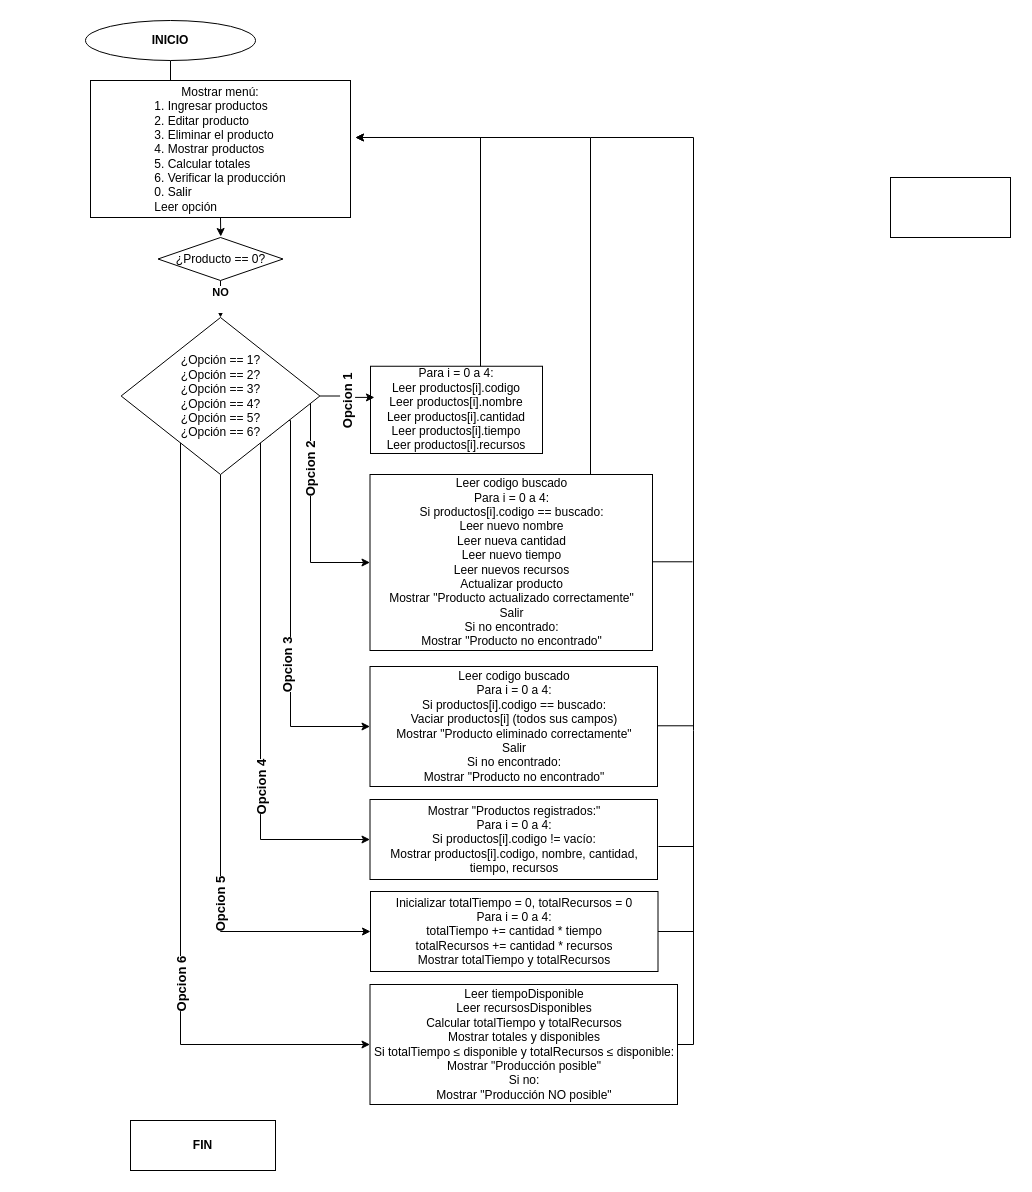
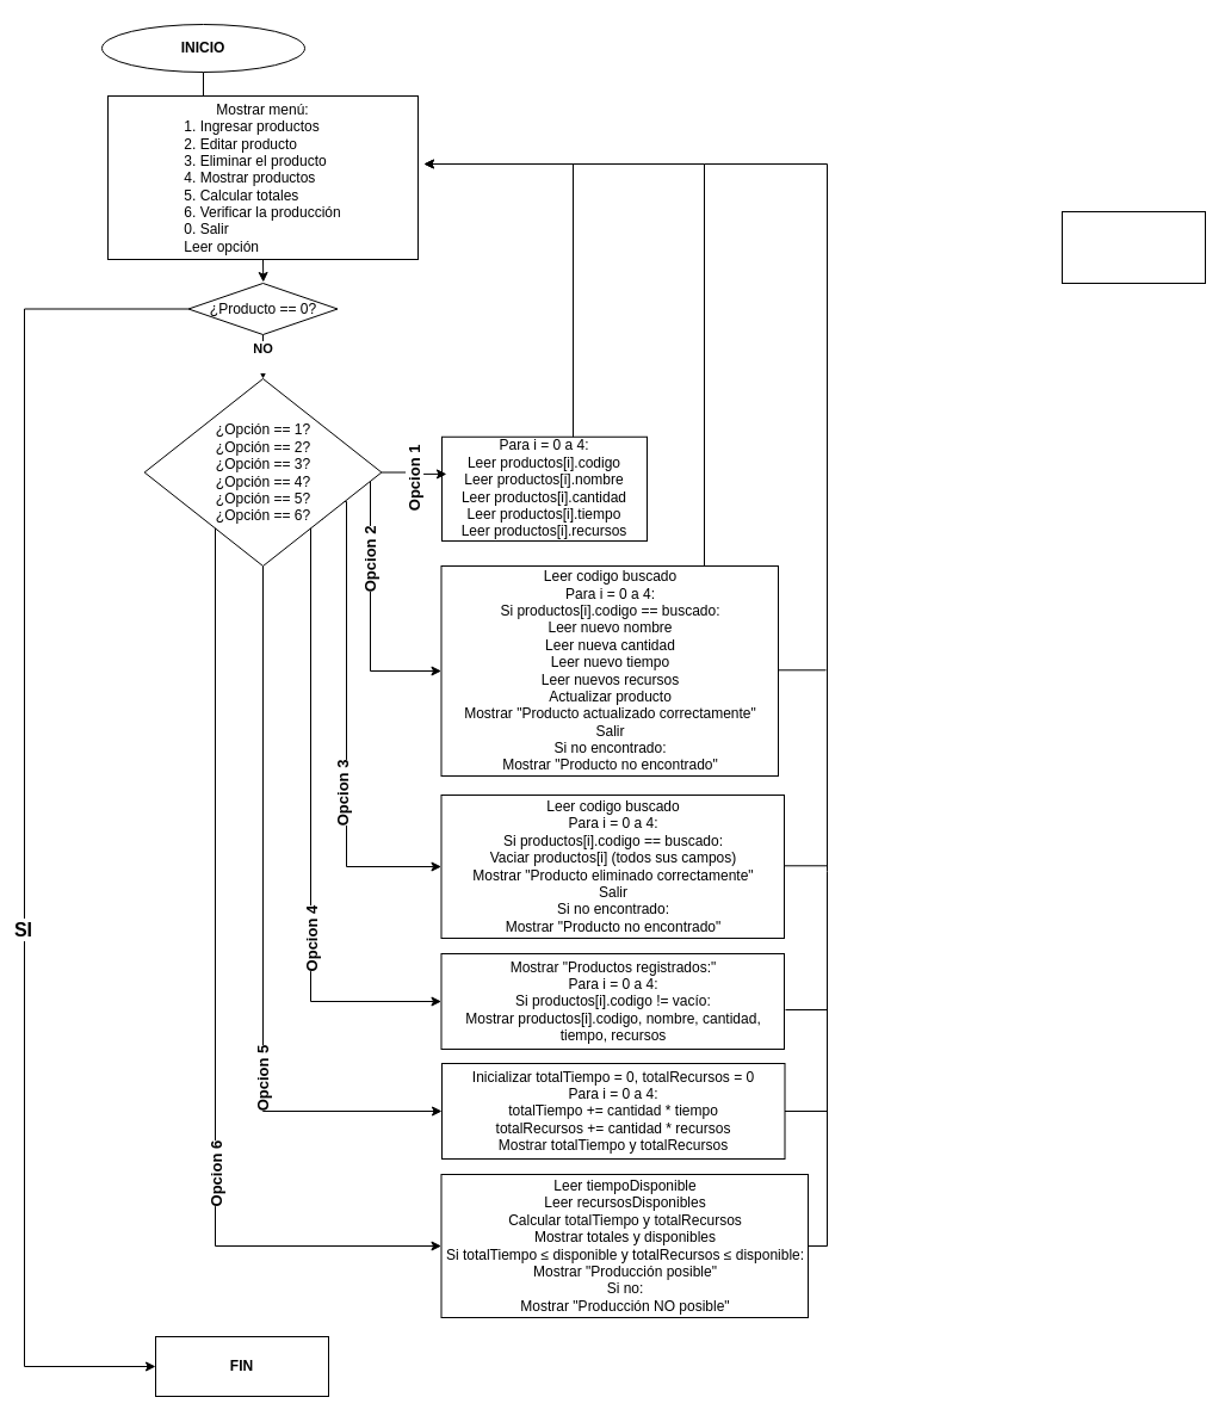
  <mxCell id="0" />
  <mxCell id="1" parent="0" />
  <mxCell id="2" style="edgeStyle=orthogonalEdgeStyle;rounded=0;orthogonalLoop=1;jettySize=auto;html=1;exitX=1;exitY=0.5;exitDx=0;exitDy=0;entryX=1.019;entryY=0.416;entryDx=0;entryDy=0;entryPerimeter=0;" edge="1" parent="1" source="22" target="7"><mxGeometry relative="1" as="geometry"><Array as="points"><mxPoint x="542" y="412" /><mxPoint x="480" y="412" /><mxPoint x="480" y="137" /></Array></mxGeometry></mxCell>
  <mxCell id="3" value="" style="endArrow=none;html=1;rounded=0;exitX=1;exitY=0.5;exitDx=0;exitDy=0;" edge="1" parent="1" source="28"><mxGeometry width="50" height="50" relative="1" as="geometry"><mxPoint x="677" y="880" as="sourcePoint" /><mxPoint x="590" y="137" as="targetPoint" /><Array as="points"><mxPoint x="693" y="1044" /><mxPoint x="693" y="730" /><mxPoint x="693" y="137" /></Array></mxGeometry></mxCell>
  <mxCell id="4" style="edgeStyle=orthogonalEdgeStyle;rounded=0;orthogonalLoop=1;jettySize=auto;html=1;exitX=0.5;exitY=1;exitDx=0;exitDy=0;entryX=0.5;entryY=0;entryDx=0;entryDy=0;" edge="1" parent="1" source="5"><mxGeometry relative="1" as="geometry"><mxPoint x="220" y="79" as="targetPoint" /></mxGeometry></mxCell>
  <mxCell id="5" value="&lt;font style=&quot;vertical-align: inherit;&quot;&gt;&lt;font style=&quot;vertical-align: inherit;&quot;&gt;INICIO&lt;/font&gt;&lt;/font&gt;" style="ellipse;whiteSpace=wrap;html=1;fontStyle=1" vertex="1" parent="1"><mxGeometry x="85" y="20" width="170" height="40" as="geometry" /></mxCell>
  <mxCell id="6" style="edgeStyle=orthogonalEdgeStyle;rounded=0;orthogonalLoop=1;jettySize=auto;html=1;exitX=0.5;exitY=1;exitDx=0;exitDy=0;entryX=0.5;entryY=0;entryDx=0;entryDy=0;" edge="1" parent="1" source="7"><mxGeometry relative="1" as="geometry"><mxPoint x="220.25" y="236" as="targetPoint" /></mxGeometry></mxCell>
  <mxCell id="7" value="&lt;font style=&quot;vertical-align: inherit;&quot;&gt;&lt;font style=&quot;vertical-align: inherit;&quot;&gt;&lt;font style=&quot;vertical-align: inherit;&quot;&gt;&lt;font style=&quot;vertical-align: inherit;&quot;&gt;&lt;font style=&quot;vertical-align: inherit;&quot;&gt;Mostrar menú:&lt;/font&gt;&lt;/font&gt;&lt;/font&gt;&lt;/font&gt;&lt;/font&gt;&lt;br&gt;&lt;div style=&quot;text-align: left;&quot;&gt;&lt;span style=&quot;background-color: transparent; color: light-dark(rgb(0, 0, 0), rgb(255, 255, 255));&quot;&gt;&lt;font style=&quot;vertical-align: inherit;&quot;&gt;&lt;font style=&quot;vertical-align: inherit;&quot;&gt;&lt;font style=&quot;vertical-align: inherit;&quot;&gt;&lt;font style=&quot;vertical-align: inherit;&quot;&gt;1. Ingresar productos&lt;/font&gt;&lt;/font&gt;&lt;/font&gt;&lt;/font&gt;&lt;/span&gt;&lt;/div&gt;&lt;font style=&quot;vertical-align: inherit;&quot;&gt;&lt;div style=&quot;text-align: left;&quot;&gt;&lt;span style=&quot;background-color: transparent; color: light-dark(rgb(0, 0, 0), rgb(255, 255, 255));&quot;&gt;&lt;font style=&quot;vertical-align: inherit;&quot;&gt;&lt;font style=&quot;vertical-align: inherit;&quot;&gt;&lt;font style=&quot;vertical-align: inherit;&quot;&gt;&lt;font style=&quot;vertical-align: inherit;&quot;&gt;2. Editar producto&lt;/font&gt;&lt;/font&gt;&lt;/font&gt;&lt;/font&gt;&lt;/span&gt;&lt;/div&gt;&lt;/font&gt;&lt;font style=&quot;vertical-align: inherit;&quot;&gt;&lt;div style=&quot;text-align: left;&quot;&gt;&lt;span style=&quot;background-color: transparent; color: light-dark(rgb(0, 0, 0), rgb(255, 255, 255));&quot;&gt;&lt;font style=&quot;vertical-align: inherit;&quot;&gt;&lt;font style=&quot;vertical-align: inherit;&quot;&gt;&lt;font style=&quot;vertical-align: inherit;&quot;&gt;&lt;font style=&quot;vertical-align: inherit;&quot;&gt;3. Eliminar el producto&lt;/font&gt;&lt;/font&gt;&lt;/font&gt;&lt;/font&gt;&lt;/span&gt;&lt;/div&gt;&lt;/font&gt;&lt;font style=&quot;vertical-align: inherit;&quot;&gt;&lt;div style=&quot;text-align: left;&quot;&gt;&lt;span style=&quot;background-color: transparent; color: light-dark(rgb(0, 0, 0), rgb(255, 255, 255));&quot;&gt;&lt;font style=&quot;vertical-align: inherit;&quot;&gt;&lt;font style=&quot;vertical-align: inherit;&quot;&gt;&lt;font style=&quot;vertical-align: inherit;&quot;&gt;&lt;font style=&quot;vertical-align: inherit;&quot;&gt;4. Mostrar productos&lt;/font&gt;&lt;/font&gt;&lt;/font&gt;&lt;/font&gt;&lt;/span&gt;&lt;/div&gt;&lt;/font&gt;&lt;font style=&quot;vertical-align: inherit;&quot;&gt;&lt;div style=&quot;text-align: left;&quot;&gt;&lt;span style=&quot;background-color: transparent; color: light-dark(rgb(0, 0, 0), rgb(255, 255, 255));&quot;&gt;&lt;font style=&quot;vertical-align: inherit;&quot;&gt;&lt;font style=&quot;vertical-align: inherit;&quot;&gt;&lt;font style=&quot;vertical-align: inherit;&quot;&gt;&lt;font style=&quot;vertical-align: inherit;&quot;&gt;5. Calcular totales&lt;/font&gt;&lt;/font&gt;&lt;/font&gt;&lt;/font&gt;&lt;/span&gt;&lt;/div&gt;&lt;/font&gt;&lt;font style=&quot;vertical-align: inherit;&quot;&gt;&lt;div style=&quot;text-align: left;&quot;&gt;&lt;span style=&quot;background-color: transparent; color: light-dark(rgb(0, 0, 0), rgb(255, 255, 255));&quot;&gt;&lt;font style=&quot;vertical-align: inherit;&quot;&gt;&lt;font style=&quot;vertical-align: inherit;&quot;&gt;&lt;font style=&quot;vertical-align: inherit;&quot;&gt;&lt;font style=&quot;vertical-align: inherit;&quot;&gt;6. Verificar la producción&lt;/font&gt;&lt;/font&gt;&lt;/font&gt;&lt;/font&gt;&lt;/span&gt;&lt;/div&gt;&lt;/font&gt;&lt;font style=&quot;vertical-align: inherit;&quot;&gt;&lt;div style=&quot;text-align: left;&quot;&gt;&lt;span style=&quot;background-color: transparent; color: light-dark(rgb(0, 0, 0), rgb(255, 255, 255));&quot;&gt;&lt;font style=&quot;vertical-align: inherit;&quot;&gt;&lt;font style=&quot;vertical-align: inherit;&quot;&gt;&lt;font style=&quot;vertical-align: inherit;&quot;&gt;&lt;font style=&quot;vertical-align: inherit;&quot;&gt;0. Salir&lt;/font&gt;&lt;/font&gt;&lt;/font&gt;&lt;/font&gt;&lt;/span&gt;&lt;/div&gt;&lt;div style=&quot;text-align: left;&quot;&gt;&lt;span style=&quot;text-align: center;&quot;&gt;&lt;font style=&quot;vertical-align: inherit;&quot;&gt;&lt;font style=&quot;vertical-align: inherit;&quot;&gt;Leer opción&lt;/font&gt;&lt;/font&gt;&lt;/span&gt;&lt;span style=&quot;background-color: transparent; color: light-dark(rgb(0, 0, 0), rgb(255, 255, 255));&quot;&gt;&lt;font style=&quot;vertical-align: inherit;&quot;&gt;&lt;font style=&quot;vertical-align: inherit;&quot;&gt;&lt;font style=&quot;vertical-align: inherit;&quot;&gt;&lt;font style=&quot;vertical-align: inherit;&quot;&gt;&lt;/font&gt;&lt;/font&gt;&lt;/font&gt;&lt;/font&gt;&lt;/span&gt;&lt;/div&gt;&lt;/font&gt;" style="rounded=0;whiteSpace=wrap;html=1;" vertex="1" parent="1"><mxGeometry x="90" y="80" width="260" height="137" as="geometry" /></mxCell>
  <mxCell id="8" value="NO&lt;div&gt;&lt;br&gt;&lt;/div&gt;" style="edgeStyle=orthogonalEdgeStyle;rounded=0;orthogonalLoop=1;jettySize=auto;html=1;exitX=0.5;exitY=1;exitDx=0;exitDy=0;entryX=0.5;entryY=0;entryDx=0;entryDy=0;fontSize=11;fontStyle=1" edge="1" parent="1" source="11" target="21"><mxGeometry relative="1" as="geometry"><mxPoint as="offset" /></mxGeometry></mxCell>
+ <mxCell id="9" style="edgeStyle=orthogonalEdgeStyle;rounded=0;orthogonalLoop=1;jettySize=auto;html=1;exitX=0;exitY=0.5;exitDx=0;exitDy=0;entryX=0;entryY=0.5;entryDx=0;entryDy=0;" edge="1" parent="1" source="11" target="33"><mxGeometry relative="1" as="geometry"><Array as="points"><mxPoint x="20" y="259" /><mxPoint x="20" y="1145" /></Array></mxGeometry></mxCell>
+ <mxCell id="10" value="SI" style="edgeLabel;html=1;align=center;verticalAlign=middle;resizable=0;points=[];fontStyle=1;fontSize=16;" vertex="1" connectable="0" parent="9"><mxGeometry x="0.159" y="-2" relative="1" as="geometry"><mxPoint as="offset" /></mxGeometry></mxCell>
  <mxCell id="11" value="&lt;font style=&quot;vertical-align: inherit;&quot;&gt;&lt;font style=&quot;vertical-align: inherit;&quot;&gt;¿Producto == 0?&lt;/font&gt;&lt;/font&gt;" style="rhombus;whiteSpace=wrap;html=1;" vertex="1" parent="1"><mxGeometry x="157.5" y="237" width="125" height="43" as="geometry" /></mxCell>
  <mxCell id="12" style="edgeStyle=orthogonalEdgeStyle;rounded=0;orthogonalLoop=1;jettySize=auto;html=1;exitX=0.5;exitY=1;exitDx=0;exitDy=0;entryX=0;entryY=0.5;entryDx=0;entryDy=0;" edge="1" parent="1" source="21" target="27"><mxGeometry relative="1" as="geometry" /></mxCell>
  <mxCell id="13" value="Opcion 5" style="edgeLabel;html=1;align=center;verticalAlign=middle;resizable=0;points=[];fontStyle=1;horizontal=0;fontSize=13;" vertex="1" connectable="0" parent="12"><mxGeometry x="0.419" relative="1" as="geometry"><mxPoint as="offset" /></mxGeometry></mxCell>
  <mxCell id="14" value="Opcion 2" style="edgeStyle=orthogonalEdgeStyle;rounded=0;orthogonalLoop=1;jettySize=auto;html=1;exitX=1;exitY=1;exitDx=0;exitDy=0;horizontal=0;fontStyle=1;fontSize=13;" edge="1" parent="1" source="21" target="24"><mxGeometry relative="1" as="geometry"><Array as="points"><mxPoint x="270" y="396" /><mxPoint x="310" y="396" /><mxPoint x="310" y="562" /></Array></mxGeometry></mxCell>
  <mxCell id="15" style="edgeStyle=orthogonalEdgeStyle;rounded=0;orthogonalLoop=1;jettySize=auto;html=1;exitX=1;exitY=1;exitDx=0;exitDy=0;entryX=0;entryY=0.5;entryDx=0;entryDy=0;" edge="1" parent="1" source="21" target="25"><mxGeometry relative="1" as="geometry"><Array as="points"><mxPoint x="270" y="420" /><mxPoint x="290" y="420" /><mxPoint x="290" y="726" /></Array></mxGeometry></mxCell>
  <mxCell id="16" value="Opcion 3" style="edgeLabel;html=1;align=center;verticalAlign=middle;resizable=0;points=[];horizontal=0;fontStyle=1;fontSize=13;" vertex="1" connectable="0" parent="15"><mxGeometry x="0.334" y="-3" relative="1" as="geometry"><mxPoint as="offset" /></mxGeometry></mxCell>
  <mxCell id="17" style="edgeStyle=orthogonalEdgeStyle;rounded=0;orthogonalLoop=1;jettySize=auto;html=1;exitX=1;exitY=1;exitDx=0;exitDy=0;entryX=0;entryY=0.5;entryDx=0;entryDy=0;" edge="1" parent="1" source="21" target="26"><mxGeometry relative="1" as="geometry"><Array as="points"><mxPoint x="260" y="435" /><mxPoint x="260" y="839" /></Array></mxGeometry></mxCell>
  <mxCell id="18" value="Opcion 4" style="edgeLabel;html=1;align=center;verticalAlign=middle;resizable=0;points=[];horizontal=0;fontStyle=1;fontSize=13;" vertex="1" connectable="0" parent="17"><mxGeometry x="0.388" relative="1" as="geometry"><mxPoint as="offset" /></mxGeometry></mxCell>
  <mxCell id="19" style="edgeStyle=orthogonalEdgeStyle;rounded=0;orthogonalLoop=1;jettySize=auto;html=1;exitX=0;exitY=1;exitDx=0;exitDy=0;entryX=0;entryY=0.5;entryDx=0;entryDy=0;" edge="1" parent="1" source="21" target="28"><mxGeometry relative="1" as="geometry"><Array as="points"><mxPoint x="180" y="435" /><mxPoint x="180" y="1044" /></Array></mxGeometry></mxCell>
  <mxCell id="20" value="Opcion 6" style="edgeLabel;html=1;align=center;verticalAlign=middle;resizable=0;points=[];fontStyle=1;horizontal=0;fontSize=13;" vertex="1" connectable="0" parent="19"><mxGeometry x="0.386" relative="1" as="geometry"><mxPoint as="offset" /></mxGeometry></mxCell>
  <mxCell id="21" value="&lt;div&gt;¿Opción == 1?&lt;/div&gt;&lt;div&gt;¿Opción == 2?&lt;/div&gt;&lt;div&gt;¿Opción == 3?&lt;/div&gt;&lt;div&gt;¿Opción == 4?&lt;/div&gt;&lt;div&gt;&lt;div&gt;¿Opción == 5?&lt;/div&gt;&lt;div&gt;¿Opción == 6?&lt;/div&gt;&lt;/div&gt;" style="rhombus;whiteSpace=wrap;html=1;" vertex="1" parent="1"><mxGeometry x="120.63" y="317" width="198.75" height="157" as="geometry" /></mxCell>
  <mxCell id="22" value="&lt;div style=&quot;text-align: center;&quot;&gt;&lt;span style=&quot;background-color: transparent; color: light-dark(rgb(0, 0, 0), rgb(255, 255, 255));&quot;&gt;Para i = 0 a 4:&lt;/span&gt;&lt;/div&gt;Leer productos[i].codigo&lt;br&gt;Leer productos[i].nombre&lt;br&gt;Leer productos[i].cantidad&lt;br&gt;Leer productos[i].tiempo&lt;br&gt;Leer productos[i].recursos" style="whiteSpace=wrap;html=1;" vertex="1" parent="1"><mxGeometry x="370" y="365.75" width="172" height="87.25" as="geometry" /></mxCell>
  <mxCell id="23" style="edgeStyle=orthogonalEdgeStyle;rounded=0;orthogonalLoop=1;jettySize=auto;html=1;exitX=1;exitY=0.5;exitDx=0;exitDy=0;" edge="1" parent="1"><mxGeometry relative="1" as="geometry"><mxPoint x="355" y="137" as="targetPoint" /><mxPoint x="570" y="485" as="sourcePoint" /><Array as="points"><mxPoint x="590" y="485" /><mxPoint x="590" y="137" /></Array></mxGeometry></mxCell>
  <mxCell id="24" value="Leer codigo buscado&lt;br data-end=&quot;1330&quot; data-start=&quot;1327&quot;&gt;Para i = 0 a 4:&lt;br data-end=&quot;1351&quot; data-start=&quot;1348&quot;&gt;Si productos[i].codigo == buscado:&lt;br data-end=&quot;1393&quot; data-start=&quot;1390&quot;&gt;Leer nuevo nombre&lt;br data-end=&quot;1420&quot; data-start=&quot;1417&quot;&gt;Leer nueva cantidad&lt;br data-end=&quot;1449&quot; data-start=&quot;1446&quot;&gt;Leer nuevo tiempo&lt;br data-end=&quot;1476&quot; data-start=&quot;1473&quot;&gt;Leer nuevos recursos&lt;br data-end=&quot;1506&quot; data-start=&quot;1503&quot;&gt;Actualizar producto&lt;br data-end=&quot;1535&quot; data-start=&quot;1532&quot;&gt;Mostrar &quot;Producto actualizado correctamente&quot;&lt;br data-end=&quot;1589&quot; data-start=&quot;1586&quot;&gt;Salir&lt;br data-end=&quot;1604&quot; data-start=&quot;1601&quot;&gt;Si no encontrado:&lt;br data-end=&quot;1627&quot; data-start=&quot;1624&quot;&gt;Mostrar &quot;Producto no encontrado&quot;" style="whiteSpace=wrap;html=1;" vertex="1" parent="1"><mxGeometry x="369.5" y="474" width="282.5" height="176" as="geometry" /></mxCell>
  <mxCell id="25" value="Leer codigo buscado&lt;br data-end=&quot;1768&quot; data-start=&quot;1765&quot;&gt;Para i = 0 a 4:&lt;br data-end=&quot;1789&quot; data-start=&quot;1786&quot;&gt;Si productos[i].codigo == buscado:&lt;br data-end=&quot;1831&quot; data-start=&quot;1828&quot;&gt;Vaciar productos[i] (todos sus campos)&lt;br data-end=&quot;1879&quot; data-start=&quot;1876&quot;&gt;Mostrar &quot;Producto eliminado correctamente&quot;&lt;br data-end=&quot;1931&quot; data-start=&quot;1928&quot;&gt;Salir&lt;br data-end=&quot;1946&quot; data-start=&quot;1943&quot;&gt;Si no encontrado:&lt;br data-end=&quot;1969&quot; data-start=&quot;1966&quot;&gt;Mostrar &quot;Producto no encontrado&quot;" style="whiteSpace=wrap;html=1;" vertex="1" parent="1"><mxGeometry x="369.5" y="666" width="287.5" height="120" as="geometry" /></mxCell>
  <mxCell id="26" value="Mostrar &quot;Productos registrados:&quot;&lt;br data-end=&quot;2123&quot; data-start=&quot;2120&quot;&gt;Para i = 0 a 4:&lt;br data-end=&quot;2144&quot; data-start=&quot;2141&quot;&gt;Si productos[i].codigo != vacío:&lt;br data-end=&quot;2184&quot; data-start=&quot;2181&quot;&gt;Mostrar productos[i].codigo, nombre, cantidad, tiempo, recursos" style="whiteSpace=wrap;html=1;" vertex="1" parent="1"><mxGeometry x="369.5" y="799" width="287.5" height="80" as="geometry" /></mxCell>
  <mxCell id="27" value="Inicializar totalTiempo = 0, totalRecursos = 0&lt;br data-end=&quot;2385&quot; data-start=&quot;2382&quot;&gt;Para i = 0 a 4:&lt;br data-end=&quot;2406&quot; data-start=&quot;2403&quot;&gt;totalTiempo += cantidad * tiempo&lt;br data-end=&quot;2446&quot; data-start=&quot;2443&quot;&gt;totalRecursos += cantidad * recursos&lt;br data-end=&quot;2490&quot; data-start=&quot;2487&quot;&gt;Mostrar totalTiempo y totalRecursos" style="whiteSpace=wrap;html=1;" vertex="1" parent="1"><mxGeometry x="370" y="891" width="287.5" height="80" as="geometry" /></mxCell>
  <mxCell id="28" value="Leer tiempoDisponible&lt;br data-end=&quot;2635&quot; data-start=&quot;2632&quot;&gt;Leer recursosDisponibles&lt;br data-end=&quot;2665&quot; data-start=&quot;2662&quot;&gt;Calcular totalTiempo y totalRecursos&lt;br data-end=&quot;2707&quot; data-start=&quot;2704&quot;&gt;Mostrar totales y disponibles&lt;br data-end=&quot;2742&quot; data-start=&quot;2739&quot;&gt;Si totalTiempo ≤ disponible y totalRecursos ≤ disponible:&lt;br data-end=&quot;2805&quot; data-start=&quot;2802&quot;&gt;Mostrar &quot;Producción posible&quot;&lt;br data-end=&quot;2841&quot; data-start=&quot;2838&quot;&gt;Si no:&lt;br data-end=&quot;2853&quot; data-start=&quot;2850&quot;&gt;Mostrar &quot;Producción NO posible&quot;" style="whiteSpace=wrap;html=1;" vertex="1" parent="1"><mxGeometry x="369.5" y="984" width="307.5" height="120" as="geometry" /></mxCell>
  <mxCell id="29" value="" style="endArrow=none;html=1;rounded=0;exitX=1;exitY=0.5;exitDx=0;exitDy=0;" edge="1" parent="1" source="27"><mxGeometry width="50" height="50" relative="1" as="geometry"><mxPoint x="547" y="780" as="sourcePoint" /><mxPoint x="693" y="931" as="targetPoint" /></mxGeometry></mxCell>
  <mxCell id="30" value="" style="endArrow=none;html=1;rounded=0;exitX=1;exitY=0.5;exitDx=0;exitDy=0;" edge="1" parent="1"><mxGeometry width="50" height="50" relative="1" as="geometry"><mxPoint x="658" y="846" as="sourcePoint" /><mxPoint x="693" y="846" as="targetPoint" /></mxGeometry></mxCell>
  <mxCell id="31" value="" style="endArrow=none;html=1;rounded=0;exitX=1;exitY=0.5;exitDx=0;exitDy=0;" edge="1" parent="1"><mxGeometry width="50" height="50" relative="1" as="geometry"><mxPoint x="657.5" y="725.29" as="sourcePoint" /><mxPoint x="692.5" y="725.29" as="targetPoint" /></mxGeometry></mxCell>
  <mxCell id="32" value="" style="endArrow=none;html=1;rounded=0;exitX=1;exitY=0.5;exitDx=0;exitDy=0;" edge="1" parent="1"><mxGeometry width="50" height="50" relative="1" as="geometry"><mxPoint x="652" y="561.29" as="sourcePoint" /><mxPoint x="692" y="561.29" as="targetPoint" /></mxGeometry></mxCell>
  <mxCell id="33" value="FIN" style="whiteSpace=wrap;html=1;fontStyle=1;rounded=0;" vertex="1" parent="1"><mxGeometry x="130" y="1120" width="145" height="50" as="geometry" /></mxCell>
  <mxCell id="34" style="edgeStyle=orthogonalEdgeStyle;rounded=0;orthogonalLoop=1;jettySize=auto;html=1;exitX=1;exitY=0.5;exitDx=0;exitDy=0;entryX=0.023;entryY=0.357;entryDx=0;entryDy=0;entryPerimeter=0;" edge="1" parent="1" source="21" target="22"><mxGeometry relative="1" as="geometry" /></mxCell>
  <mxCell id="35" value="Opcion 1" style="edgeLabel;html=1;align=center;verticalAlign=middle;resizable=0;points=[];horizontal=0;fontStyle=1;fontSize=13;" vertex="1" connectable="0" parent="34"><mxGeometry x="0.03" y="-4" relative="1" as="geometry"><mxPoint as="offset" /></mxGeometry></mxCell>
  <mxCell id="36" value="" style="whiteSpace=wrap;html=1;" vertex="1" parent="1"><mxGeometry x="890" y="177" width="120" height="60" as="geometry" /></mxCell>
